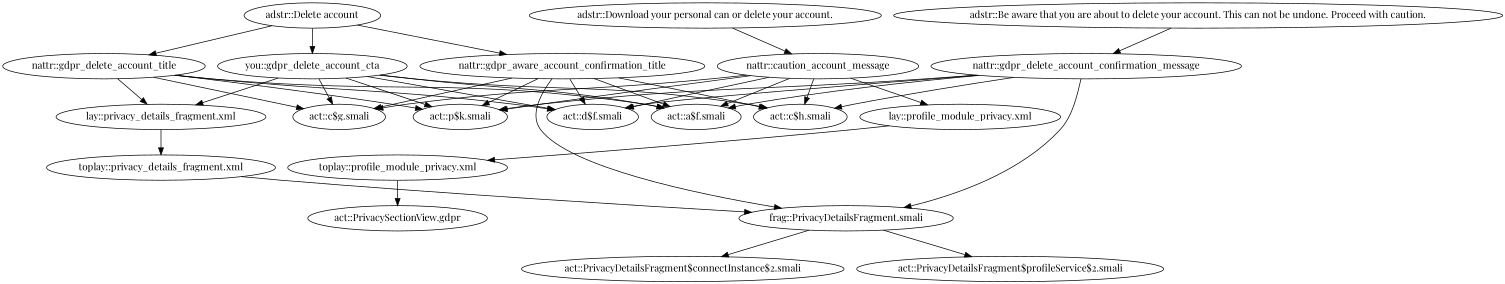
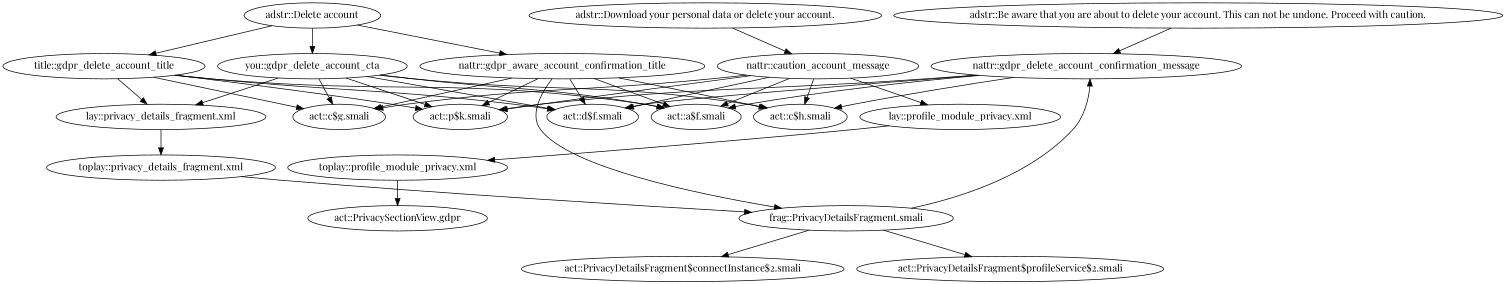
  digraph {
    fontname="Playfair Display"
    node [fontname="Playfair Display"]
    edge [fontname="Playfair Display"]
    n1 [label="nattr::caution_account_message"]
-   "adstr::Download your personal data or delete your account." [label="adstr::Download your personal can or delete your account."]
+   "adstr::Download your personal data or delete your account."
    "lay::profile_module_privacy.xml"
    "act::a$f.smali"
    "act::c$h.smali"
    "act::p$k.smali"
    "act::c$g.smali"
    "act::d$f.smali"
    "toplay::profile_module_privacy.xml"
    "adstr::Be aware that you are about to delete your account. This can not be undone. Proceed with caution."
    "nattr::gdpr_delete_account_confirmation_message"
    "frag::PrivacyDetailsFragment.smali"
    "act::PrivacyDetailsFragment$connectInstance$2.smali"
    "act::PrivacyDetailsFragment$profileService$2.smali"
    n15 [label="nattr::gdpr_aware_account_confirmation_title"]
    "adstr::Delete account"
    n17 [label="you::gdpr_delete_account_cta"]
-   "nattr::gdpr_delete_account_title"
+   "nattr::gdpr_delete_account_title" [label="title::gdpr_delete_account_title"]
    "lay::privacy_details_fragment.xml"
    "toplay::privacy_details_fragment.xml"
    n21 [label="act::PrivacySectionView.gdpr"]
    n1 -> "lay::profile_module_privacy.xml"
    n1 -> "act::a$f.smali"
    n1 -> "act::c$h.smali"
    n1 -> "act::p$k.smali"
    n1 -> "act::c$g.smali"
    n1 -> "act::d$f.smali"
    "adstr::Download your personal data or delete your account." -> n1
    "lay::profile_module_privacy.xml" -> "toplay::profile_module_privacy.xml"
    "toplay::profile_module_privacy.xml" -> n21
    "adstr::Be aware that you are about to delete your account. This can not be undone. Proceed with caution." -> "nattr::gdpr_delete_account_confirmation_message"
    "nattr::gdpr_delete_account_confirmation_message" -> "act::a$f.smali"
    "nattr::gdpr_delete_account_confirmation_message" -> "act::c$h.smali"
    "nattr::gdpr_delete_account_confirmation_message" -> "act::p$k.smali"
    "nattr::gdpr_delete_account_confirmation_message" -> "act::d$f.smali"
-   "nattr::gdpr_delete_account_confirmation_message" -> "frag::PrivacyDetailsFragment.smali"
+   "frag::PrivacyDetailsFragment.smali" -> "nattr::gdpr_delete_account_confirmation_message"
    "frag::PrivacyDetailsFragment.smali" -> "act::PrivacyDetailsFragment$connectInstance$2.smali"
    "frag::PrivacyDetailsFragment.smali" -> "act::PrivacyDetailsFragment$profileService$2.smali"
    n15 -> "act::a$f.smali"
    n15 -> "act::c$h.smali"
    n15 -> "act::p$k.smali"
    n15 -> "act::c$g.smali"
    n15 -> "act::d$f.smali"
    n15 -> "frag::PrivacyDetailsFragment.smali"
    "adstr::Delete account" -> n15
    "adstr::Delete account" -> n17
    "adstr::Delete account" -> "nattr::gdpr_delete_account_title"
    n17 -> "act::a$f.smali"
    n17 -> "act::c$h.smali"
    n17 -> "act::p$k.smali"
    n17 -> "act::c$g.smali"
    n17 -> "act::d$f.smali"
    n17 -> "lay::privacy_details_fragment.xml"
    "nattr::gdpr_delete_account_title" -> "act::a$f.smali"
    "nattr::gdpr_delete_account_title" -> "act::p$k.smali"
    "nattr::gdpr_delete_account_title" -> "act::c$g.smali"
    "nattr::gdpr_delete_account_title" -> "act::d$f.smali"
    "nattr::gdpr_delete_account_title" -> "lay::privacy_details_fragment.xml"
    "lay::privacy_details_fragment.xml" -> "toplay::privacy_details_fragment.xml"
    "toplay::privacy_details_fragment.xml" -> "frag::PrivacyDetailsFragment.smali"
  }
